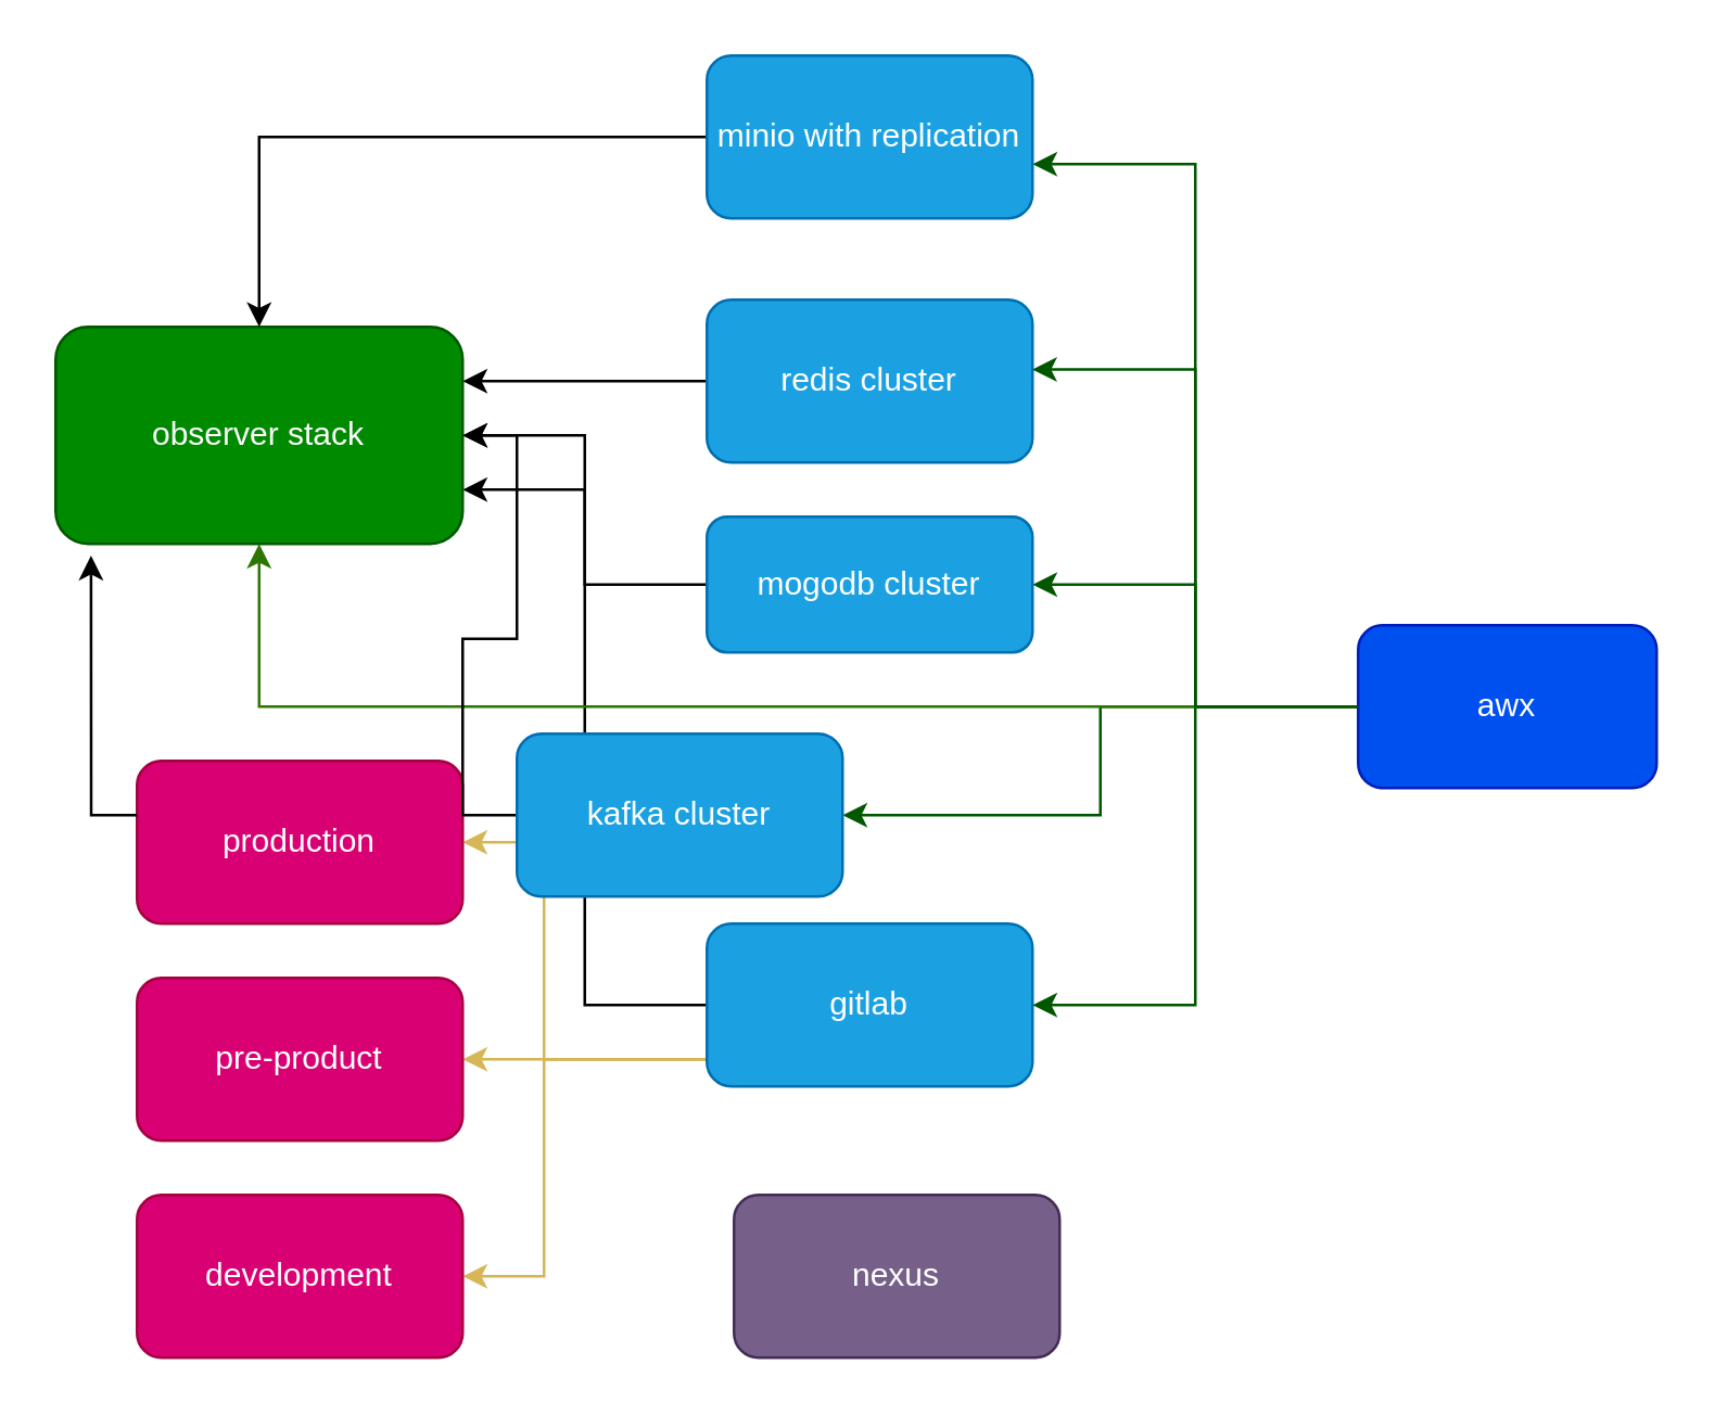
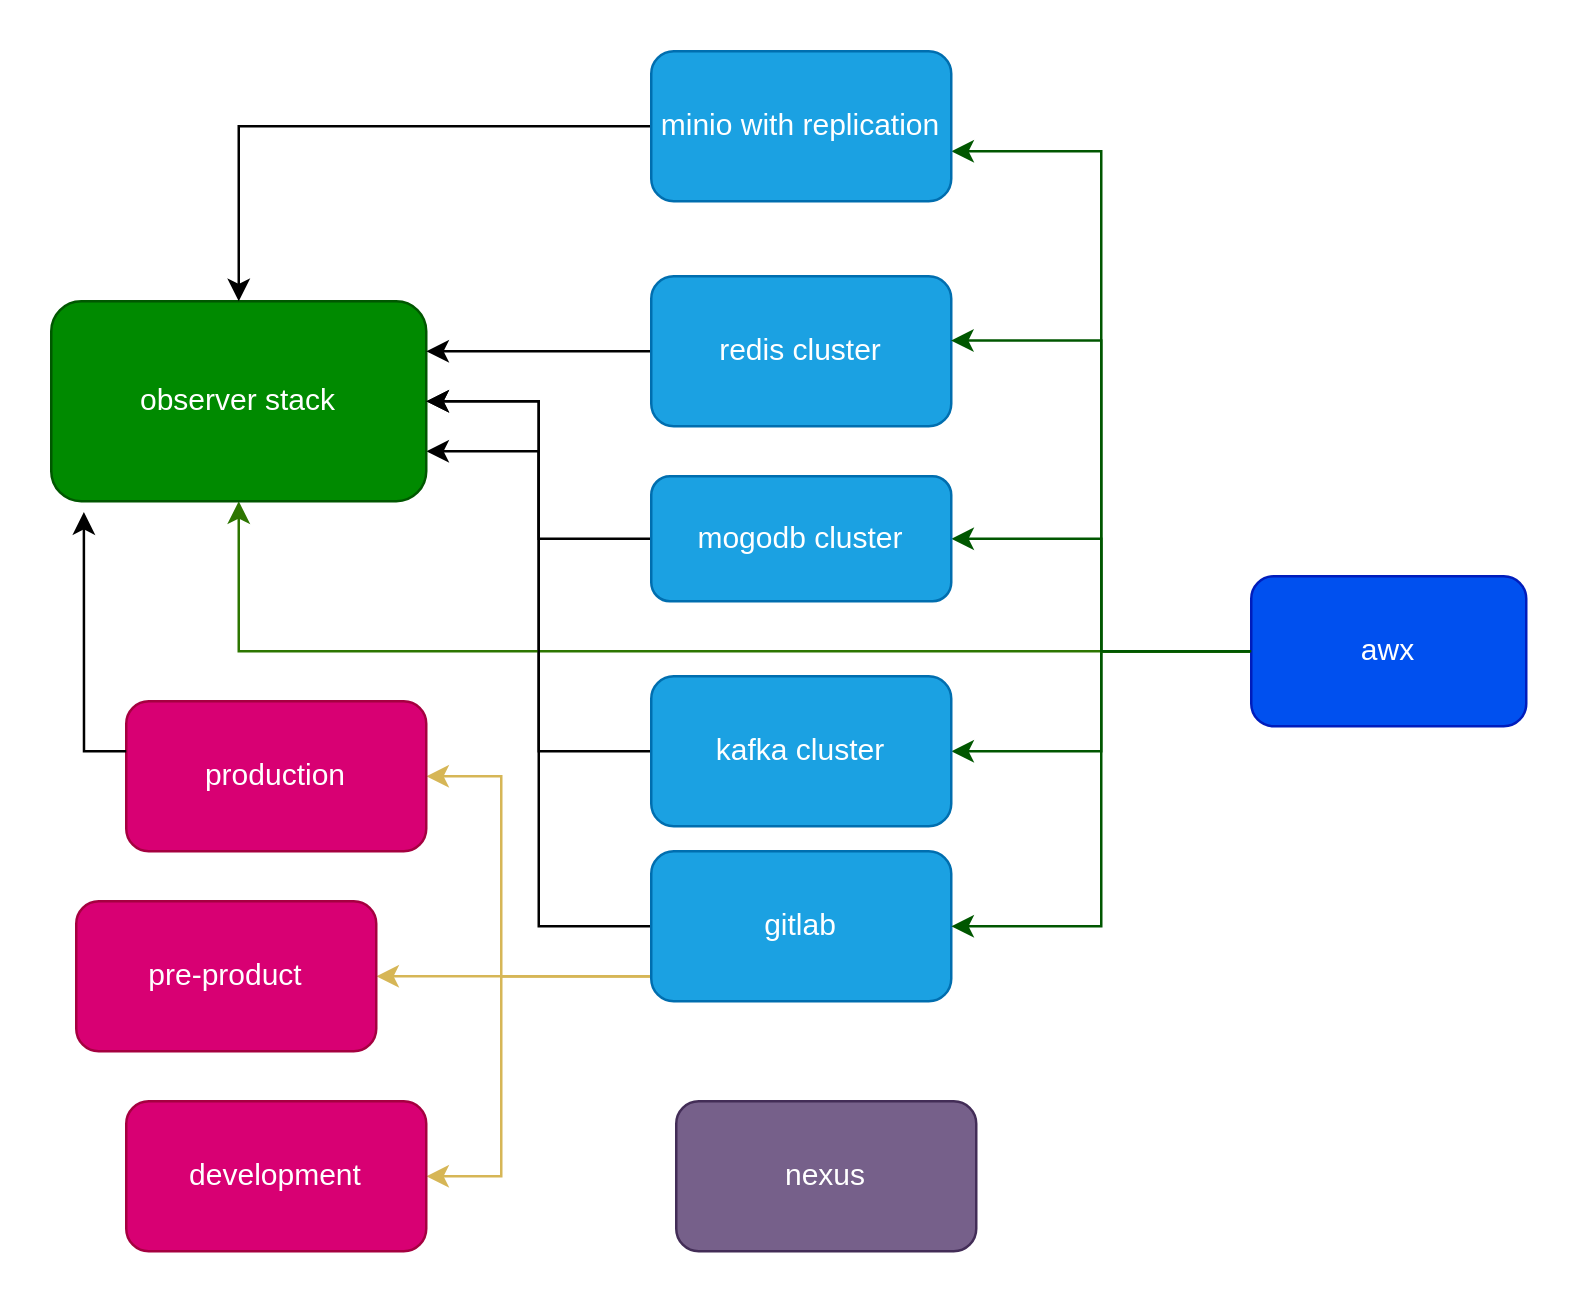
  <mxCell id="0" />
  <mxCell id="1" parent="0" />
  <mxCell id="2" style="edgeStyle=orthogonalEdgeStyle;rounded=0;orthogonalLoop=1;jettySize=auto;html=1;entryX=1;entryY=0.75;entryDx=0;entryDy=0;" parent="1" source="6" target="17" edge="1"><mxGeometry relative="1" as="geometry"><Array as="points"><mxPoint x="215" y="370" /><mxPoint x="215" y="180" /></Array></mxGeometry></mxCell>
  <mxCell id="3" style="edgeStyle=orthogonalEdgeStyle;rounded=0;orthogonalLoop=1;jettySize=auto;html=1;entryX=1;entryY=0.5;entryDx=0;entryDy=0;fillColor=#fff2cc;strokeColor=#d6b656;" parent="1" source="6" target="8" edge="1"><mxGeometry relative="1" as="geometry"><Array as="points"><mxPoint x="200" y="390" /><mxPoint x="200" y="470" /></Array></mxGeometry></mxCell>
  <mxCell id="4" style="edgeStyle=orthogonalEdgeStyle;rounded=0;orthogonalLoop=1;jettySize=auto;html=1;entryX=1;entryY=0.5;entryDx=0;entryDy=0;fillColor=#fff2cc;strokeColor=#d6b656;" parent="1" source="6" target="7" edge="1"><mxGeometry relative="1" as="geometry"><Array as="points"><mxPoint x="190" y="390" /><mxPoint x="190" y="390" /></Array></mxGeometry></mxCell>
  <mxCell id="5" style="edgeStyle=orthogonalEdgeStyle;rounded=0;orthogonalLoop=1;jettySize=auto;html=1;entryX=1;entryY=0.5;entryDx=0;entryDy=0;fillColor=#fff2cc;strokeColor=#d6b656;" parent="1" source="6" target="9" edge="1"><mxGeometry relative="1" as="geometry"><Array as="points"><mxPoint x="200" y="390" /><mxPoint x="200" y="310" /></Array></mxGeometry></mxCell>
  <mxCell id="6" value="gitlab" style="rounded=1;whiteSpace=wrap;html=1;fillColor=#1ba1e2;fontColor=#ffffff;strokeColor=#006EAF;" parent="1" vertex="1"><mxGeometry x="260" y="340" width="120" height="60" as="geometry" /></mxCell>
- <mxCell id="7" value="pre-product" style="rounded=1;whiteSpace=wrap;html=1;fillColor=#d80073;fontColor=#ffffff;strokeColor=#A50040;" parent="1" vertex="1"><mxGeometry x="50" y="360" width="120" height="60" as="geometry" /></mxCell>
+ <mxCell id="7" value="pre-product" style="rounded=1;whiteSpace=wrap;html=1;fillColor=#d80073;fontColor=#ffffff;strokeColor=#A50040;" parent="1" vertex="1"><mxGeometry x="30" y="360" width="120" height="60" as="geometry" /></mxCell>
  <mxCell id="8" value="development" style="rounded=1;whiteSpace=wrap;html=1;fillColor=#d80073;fontColor=#ffffff;strokeColor=#A50040;" parent="1" vertex="1"><mxGeometry x="50" y="440" width="120" height="60" as="geometry" /></mxCell>
  <mxCell id="9" value="production" style="rounded=1;whiteSpace=wrap;html=1;fillColor=#d80073;fontColor=#ffffff;strokeColor=#A50040;" parent="1" vertex="1"><mxGeometry x="50" y="280" width="120" height="60" as="geometry" /></mxCell>
  <mxCell id="10" style="edgeStyle=orthogonalEdgeStyle;rounded=0;orthogonalLoop=1;jettySize=auto;html=1;entryX=1;entryY=0.667;entryDx=0;entryDy=0;entryPerimeter=0;fillColor=#008a00;strokeColor=#005700;" parent="1" target="23" edge="1"><mxGeometry relative="1" as="geometry"><mxPoint x="579.97" y="270" as="sourcePoint" /><mxPoint x="399.999" y="90" as="targetPoint" /><Array as="points"><mxPoint x="580" y="260" /><mxPoint x="440" y="260" /><mxPoint x="440" y="60" /></Array></mxGeometry></mxCell>
  <mxCell id="11" style="edgeStyle=orthogonalEdgeStyle;rounded=0;orthogonalLoop=1;jettySize=auto;html=1;entryX=1;entryY=0.5;entryDx=0;entryDy=0;fillColor=#008a00;strokeColor=#005700;" parent="1" source="15" target="6" edge="1"><mxGeometry relative="1" as="geometry" /></mxCell>
  <mxCell id="12" style="edgeStyle=orthogonalEdgeStyle;rounded=0;orthogonalLoop=1;jettySize=auto;html=1;entryX=1;entryY=0.5;entryDx=0;entryDy=0;fillColor=#008a00;strokeColor=#005700;" parent="1" source="15" target="25" edge="1"><mxGeometry relative="1" as="geometry" /></mxCell>
  <mxCell id="13" style="edgeStyle=orthogonalEdgeStyle;rounded=0;orthogonalLoop=1;jettySize=auto;html=1;entryX=1;entryY=0.5;entryDx=0;entryDy=0;fillColor=#008a00;strokeColor=#005700;" parent="1" source="15" target="19" edge="1"><mxGeometry relative="1" as="geometry" /></mxCell>
  <mxCell id="14" style="edgeStyle=orthogonalEdgeStyle;rounded=0;orthogonalLoop=1;jettySize=auto;html=1;fillColor=#60a917;strokeColor=#2D7600;" parent="1" source="15" target="17" edge="1"><mxGeometry relative="1" as="geometry" /></mxCell>
  <mxCell id="15" value="awx&lt;br&gt;" style="rounded=1;whiteSpace=wrap;html=1;fillColor=#0050ef;fontColor=#ffffff;strokeColor=#001DBC;" parent="1" vertex="1"><mxGeometry x="500" y="230" width="110" height="60" as="geometry" /></mxCell>
  <mxCell id="16" value="nexus" style="rounded=1;whiteSpace=wrap;html=1;fillColor=#76608a;fontColor=#ffffff;strokeColor=#432D57;" parent="1" vertex="1"><mxGeometry x="270" y="440" width="120" height="60" as="geometry" /></mxCell>
  <mxCell id="17" value="observer stack" style="rounded=1;whiteSpace=wrap;html=1;fillColor=#008a00;fontColor=#ffffff;strokeColor=#005700;" parent="1" vertex="1"><mxGeometry x="20" y="120" width="150" height="80" as="geometry" /></mxCell>
  <mxCell id="18" style="edgeStyle=orthogonalEdgeStyle;rounded=0;orthogonalLoop=1;jettySize=auto;html=1;entryX=1;entryY=0.5;entryDx=0;entryDy=0;" parent="1" source="19" target="17" edge="1"><mxGeometry relative="1" as="geometry"><mxPoint x="180" y="200" as="targetPoint" /></mxGeometry></mxCell>
- <mxCell id="19" value="kafka cluster" style="rounded=1;whiteSpace=wrap;html=1;fillColor=#1ba1e2;fontColor=#ffffff;strokeColor=#006EAF;" parent="1" vertex="1"><mxGeometry x="190" y="270" width="120" height="60" as="geometry" /></mxCell>
+ <mxCell id="19" value="kafka cluster" style="rounded=1;whiteSpace=wrap;html=1;fillColor=#1ba1e2;fontColor=#ffffff;strokeColor=#006EAF;" parent="1" vertex="1"><mxGeometry x="260" y="270" width="120" height="60" as="geometry" /></mxCell>
  <mxCell id="20" style="edgeStyle=orthogonalEdgeStyle;rounded=0;orthogonalLoop=1;jettySize=auto;html=1;entryX=1;entryY=0.25;entryDx=0;entryDy=0;" parent="1" source="21" target="17" edge="1"><mxGeometry relative="1" as="geometry" /></mxCell>
  <mxCell id="21" value="redis cluster" style="rounded=1;whiteSpace=wrap;html=1;fillColor=#1ba1e2;fontColor=#ffffff;strokeColor=#006EAF;" parent="1" vertex="1"><mxGeometry x="260" y="110" width="120" height="60" as="geometry" /></mxCell>
  <mxCell id="22" style="edgeStyle=orthogonalEdgeStyle;rounded=0;orthogonalLoop=1;jettySize=auto;html=1;exitX=0;exitY=0.5;exitDx=0;exitDy=0;entryX=0.5;entryY=0;entryDx=0;entryDy=0;" parent="1" source="23" target="17" edge="1"><mxGeometry relative="1" as="geometry" /></mxCell>
  <mxCell id="23" value="minio with replication" style="rounded=1;whiteSpace=wrap;html=1;fillColor=#1ba1e2;fontColor=#ffffff;strokeColor=#006EAF;" parent="1" vertex="1"><mxGeometry x="260" y="20" width="120" height="60" as="geometry" /></mxCell>
  <mxCell id="24" style="edgeStyle=orthogonalEdgeStyle;rounded=0;orthogonalLoop=1;jettySize=auto;html=1;" parent="1" source="25" target="17" edge="1"><mxGeometry relative="1" as="geometry" /></mxCell>
  <mxCell id="25" value="mogodb cluster" style="rounded=1;whiteSpace=wrap;html=1;fillColor=#1ba1e2;fontColor=#ffffff;strokeColor=#006EAF;" parent="1" vertex="1"><mxGeometry x="260" y="190" width="120" height="50" as="geometry" /></mxCell>
  <mxCell id="26" style="edgeStyle=orthogonalEdgeStyle;rounded=0;orthogonalLoop=1;jettySize=auto;html=1;entryX=0.999;entryY=0.429;entryDx=0;entryDy=0;entryPerimeter=0;fillColor=#008a00;strokeColor=#005700;" parent="1" source="15" target="21" edge="1"><mxGeometry relative="1" as="geometry" /></mxCell>
  <mxCell id="27" style="edgeStyle=orthogonalEdgeStyle;rounded=0;orthogonalLoop=1;jettySize=auto;html=1;entryX=0.087;entryY=1.054;entryDx=0;entryDy=0;entryPerimeter=0;" parent="1" source="9" target="17" edge="1"><mxGeometry relative="1" as="geometry"><Array as="points"><mxPoint x="33" y="300" /></Array></mxGeometry></mxCell>
